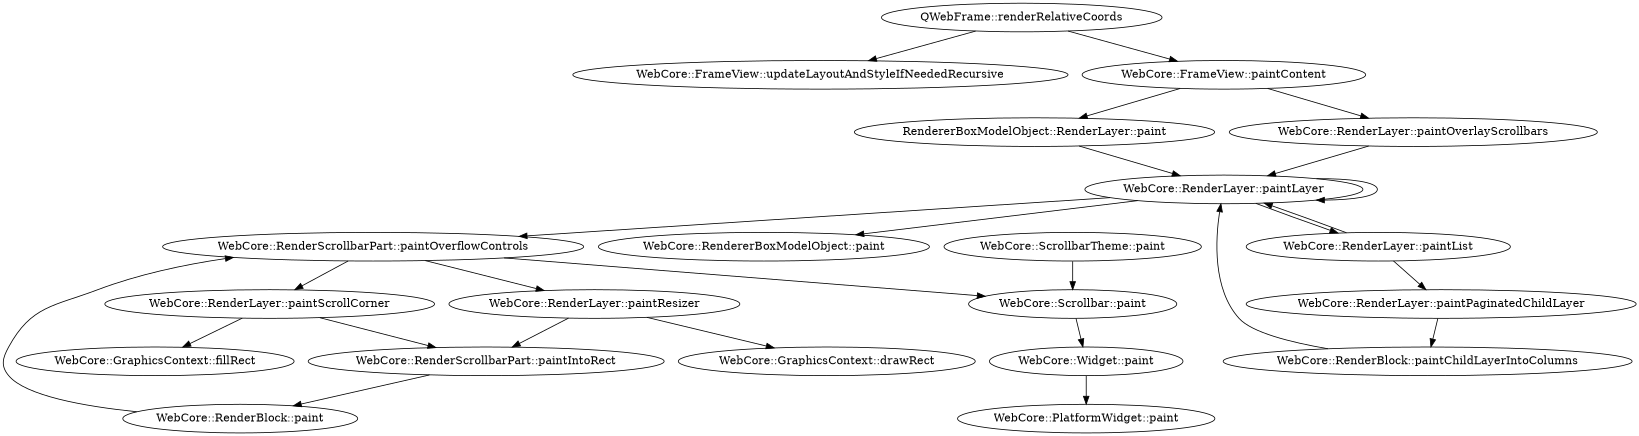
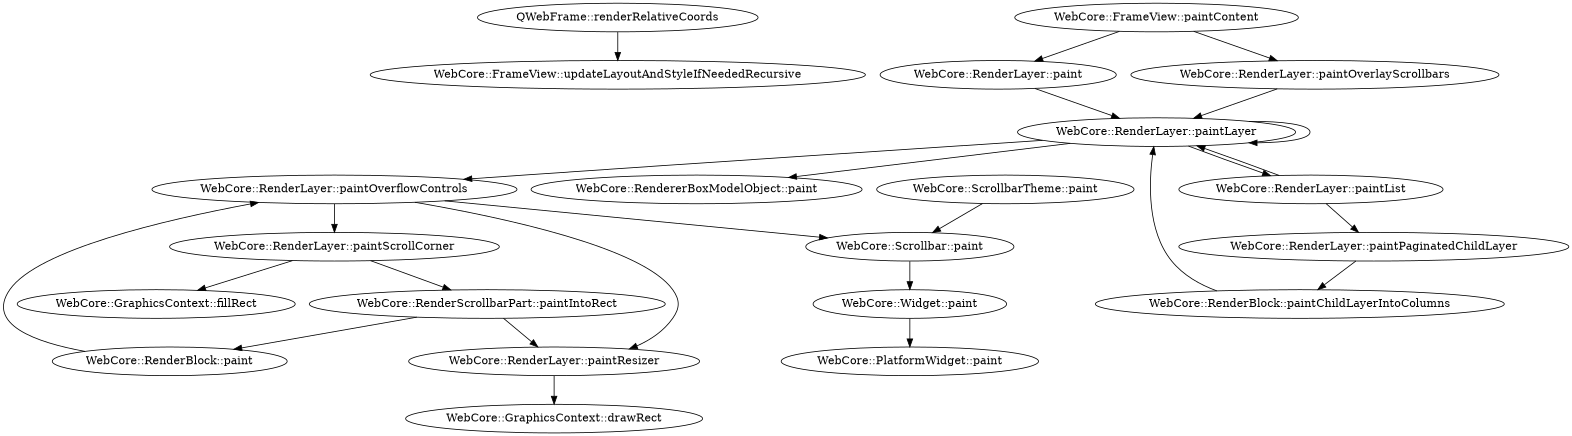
  digraph {
    n1 [label="QWebFrame::renderRelativeCoords"]
    n2 [label="WebCore::FrameView::updateLayoutAndStyleIfNeededRecursive"]
    n3 [label="WebCore::FrameView::paintContent"]
-   n4 [label="RendererBoxModelObject::RenderLayer::paint"]
+   n4 [label="WebCore::RenderLayer::paint"]
    n5 [label="WebCore::RenderLayer::paintOverlayScrollbars"]
    n6 [label="WebCore::RenderLayer::paintLayer"]
    n7 [label="WebCore::RenderLayer::paintList"]
-   n8 [label="WebCore::RenderScrollbarPart::paintOverflowControls"]
+   n8 [label="WebCore::RenderLayer::paintOverflowControls"]
    n9 [label="WebCore::RendererBoxModelObject::paint"]
    n10 [label="WebCore::RenderLayer::paintPaginatedChildLayer"]
    n11 [label="WebCore::RenderLayer::paintScrollCorner"]
    n12 [label="WebCore::RenderLayer::paintResizer"]
    n13 [label="WebCore::Scrollbar::paint"]
    n14 [label="WebCore::RenderBlock::paintChildLayerIntoColumns"]
    n15 [label="WebCore::RenderScrollbarPart::paintIntoRect"]
    n16 [label="WebCore::GraphicsContext::fillRect"]
    n17 [label="WebCore::GraphicsContext::drawRect"]
    n18 [label="WebCore::Widget::paint"]
    n19 [label="WebCore::RenderBlock::paint"]
    n20 [label="WebCore::ScrollbarTheme::paint"]
    n21 [label="WebCore::PlatformWidget::paint"]
    n1 -> n2
-   n1 -> n3
    n3 -> n4
    n3 -> n5
    n4 -> n6
    n5 -> n6
    n6 -> n6
    n6 -> n7
    n6 -> n8
    n6 -> n9
    n7 -> n6
    n7 -> n10
    n8 -> n11
    n8 -> n12
    n8 -> n13
    n10 -> n14
    n11 -> n15
    n11 -> n16
-   n12 -> n15
+   n15 -> n12
    n12 -> n17
    n13 -> n18
    n14 -> n6
    n15 -> n19
    n18 -> n21
    n19 -> n8
    n20 -> n13
  }
